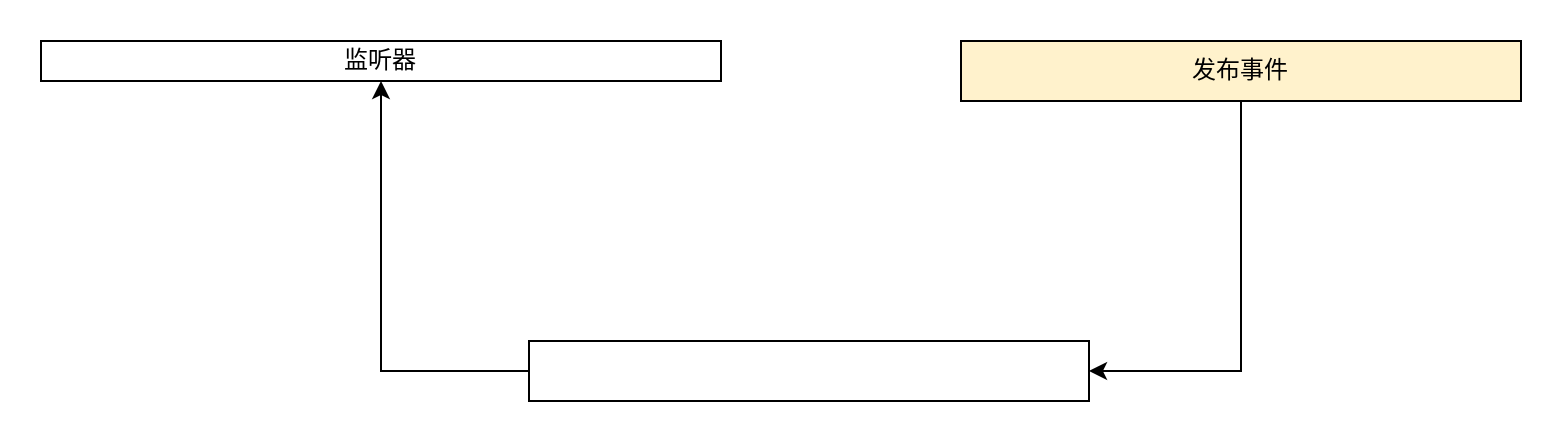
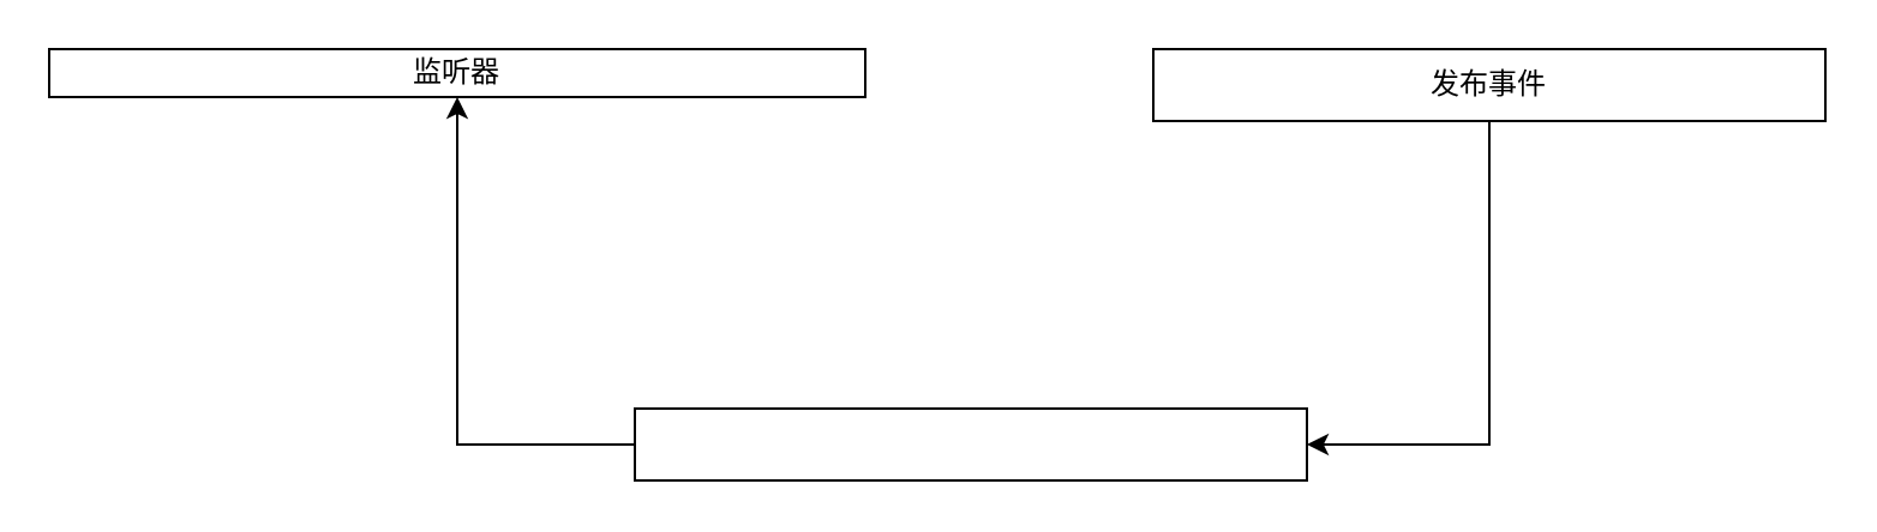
  <mxCell id="0" />
  <mxCell id="1" parent="0" />
  <mxCell id="2" value="监听器" style="rounded=0;whiteSpace=wrap;html=1;" vertex="1" parent="1"><mxGeometry x="20" y="20" width="340" height="20" as="geometry" /></mxCell>
  <mxCell id="3" style="edgeStyle=orthogonalEdgeStyle;rounded=0;orthogonalLoop=1;jettySize=auto;html=1;entryX=1;entryY=0.5;entryDx=0;entryDy=0;" edge="1" parent="1" source="4" target="6"><mxGeometry relative="1" as="geometry" /></mxCell>
- <mxCell id="4" value="发布事件" style="rounded=0;whiteSpace=wrap;html=1;fillColor=#fff2cc;" vertex="1" parent="1"><mxGeometry x="480" y="20" width="280" height="30" as="geometry" /></mxCell>
+ <mxCell id="4" value="发布事件" style="rounded=0;whiteSpace=wrap;html=1;" vertex="1" parent="1"><mxGeometry x="480" y="20" width="280" height="30" as="geometry" /></mxCell>
  <mxCell id="5" style="edgeStyle=orthogonalEdgeStyle;rounded=0;orthogonalLoop=1;jettySize=auto;html=1;exitX=0;exitY=0.5;exitDx=0;exitDy=0;" edge="1" parent="1" source="6" target="2"><mxGeometry relative="1" as="geometry" /></mxCell>
  <mxCell id="6" value="" style="rounded=0;whiteSpace=wrap;html=1;" vertex="1" parent="1"><mxGeometry x="264" y="170" width="280" height="30" as="geometry" /></mxCell>
